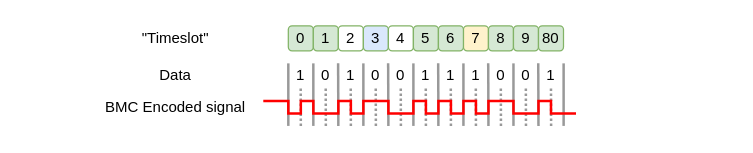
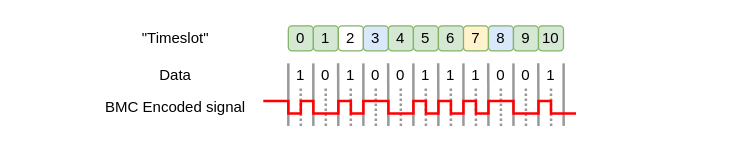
  <mxCell id="0" />
  <mxCell id="1" parent="0" />
  <mxCell id="2" value="" style="endArrow=none;html=1;rounded=1;strokeWidth=2;curved=0;strokeColor=#999999;" edge="1" parent="1"><mxGeometry width="50" height="50" relative="1" as="geometry"><mxPoint x="230" y="100" as="sourcePoint" /><mxPoint x="230" y="50" as="targetPoint" /></mxGeometry></mxCell>
  <mxCell id="3" value="" style="endArrow=none;html=1;rounded=1;strokeWidth=2;curved=0;strokeColor=#999999;" edge="1" parent="1"><mxGeometry width="50" height="50" relative="1" as="geometry"><mxPoint x="250" y="100" as="sourcePoint" /><mxPoint x="250" y="50" as="targetPoint" /></mxGeometry></mxCell>
  <mxCell id="4" value="1" style="text;html=1;align=center;verticalAlign=middle;whiteSpace=wrap;rounded=0;" vertex="1" parent="1"><mxGeometry x="230" y="50" width="20" height="20" as="geometry" /></mxCell>
  <mxCell id="5" value="0" style="text;html=1;align=center;verticalAlign=middle;whiteSpace=wrap;rounded=0;" vertex="1" parent="1"><mxGeometry x="250" y="50" width="20" height="20" as="geometry" /></mxCell>
  <mxCell id="6" value="1" style="text;html=1;align=center;verticalAlign=middle;whiteSpace=wrap;rounded=0;" vertex="1" parent="1"><mxGeometry x="270" y="50" width="20" height="20" as="geometry" /></mxCell>
  <mxCell id="7" value="0" style="text;html=1;align=center;verticalAlign=middle;whiteSpace=wrap;rounded=0;" vertex="1" parent="1"><mxGeometry x="290" y="50" width="20" height="20" as="geometry" /></mxCell>
  <mxCell id="8" value="0" style="text;html=1;align=center;verticalAlign=middle;whiteSpace=wrap;rounded=0;" vertex="1" parent="1"><mxGeometry x="310" y="50" width="20" height="20" as="geometry" /></mxCell>
  <mxCell id="9" value="1" style="text;html=1;align=center;verticalAlign=middle;whiteSpace=wrap;rounded=0;" vertex="1" parent="1"><mxGeometry x="330" y="50" width="20" height="20" as="geometry" /></mxCell>
  <mxCell id="10" value="1" style="text;html=1;align=center;verticalAlign=middle;whiteSpace=wrap;rounded=0;" vertex="1" parent="1"><mxGeometry x="350" y="50" width="20" height="20" as="geometry" /></mxCell>
  <mxCell id="11" value="1" style="text;html=1;align=center;verticalAlign=middle;whiteSpace=wrap;rounded=0;" vertex="1" parent="1"><mxGeometry x="370" y="50" width="20" height="20" as="geometry" /></mxCell>
  <mxCell id="12" value="0" style="text;html=1;align=center;verticalAlign=middle;whiteSpace=wrap;rounded=0;" vertex="1" parent="1"><mxGeometry x="390" y="50" width="20" height="20" as="geometry" /></mxCell>
  <mxCell id="13" value="0" style="text;html=1;align=center;verticalAlign=middle;whiteSpace=wrap;rounded=0;" vertex="1" parent="1"><mxGeometry x="410" y="50" width="20" height="20" as="geometry" /></mxCell>
  <mxCell id="14" value="1" style="text;html=1;align=center;verticalAlign=middle;whiteSpace=wrap;rounded=0;" vertex="1" parent="1"><mxGeometry x="430" y="50" width="20" height="20" as="geometry" /></mxCell>
  <mxCell id="15" value="" style="endArrow=none;html=1;rounded=1;dashed=1;strokeWidth=2;curved=0;strokeColor=#999999;dashPattern=1 1;" edge="1" parent="1"><mxGeometry width="50" height="50" relative="1" as="geometry"><mxPoint x="240" y="100" as="sourcePoint" /><mxPoint x="239.9" y="70" as="targetPoint" /></mxGeometry></mxCell>
  <mxCell id="16" value="" style="endArrow=none;html=1;rounded=1;strokeWidth=2;curved=0;strokeColor=#999999;" edge="1" parent="1"><mxGeometry width="50" height="50" relative="1" as="geometry"><mxPoint x="270" y="100" as="sourcePoint" /><mxPoint x="269.81" y="50" as="targetPoint" /></mxGeometry></mxCell>
  <mxCell id="17" value="" style="endArrow=none;html=1;rounded=1;dashed=1;strokeWidth=2;curved=0;strokeColor=#999999;dashPattern=1 1;" edge="1" parent="1"><mxGeometry width="50" height="50" relative="1" as="geometry"><mxPoint x="260" y="100" as="sourcePoint" /><mxPoint x="259.9" y="70" as="targetPoint" /></mxGeometry></mxCell>
  <mxCell id="18" value="" style="endArrow=none;html=1;rounded=1;strokeWidth=2;curved=0;strokeColor=#999999;" edge="1" parent="1"><mxGeometry width="50" height="50" relative="1" as="geometry"><mxPoint x="290" y="100" as="sourcePoint" /><mxPoint x="290" y="50" as="targetPoint" /></mxGeometry></mxCell>
  <mxCell id="19" value="" style="endArrow=none;html=1;rounded=1;dashed=1;strokeWidth=2;curved=0;strokeColor=#999999;dashPattern=1 1;" edge="1" parent="1"><mxGeometry width="50" height="50" relative="1" as="geometry"><mxPoint x="280" y="100" as="sourcePoint" /><mxPoint x="279.9" y="70" as="targetPoint" /></mxGeometry></mxCell>
  <mxCell id="20" value="" style="endArrow=none;html=1;rounded=1;strokeWidth=2;curved=0;strokeColor=#999999;" edge="1" parent="1"><mxGeometry width="50" height="50" relative="1" as="geometry"><mxPoint x="310" y="100" as="sourcePoint" /><mxPoint x="309.81" y="50" as="targetPoint" /></mxGeometry></mxCell>
  <mxCell id="21" value="" style="endArrow=none;html=1;rounded=1;dashed=1;strokeWidth=2;curved=0;strokeColor=#999999;dashPattern=1 1;" edge="1" parent="1"><mxGeometry width="50" height="50" relative="1" as="geometry"><mxPoint x="300" y="100" as="sourcePoint" /><mxPoint x="299.9" y="70" as="targetPoint" /></mxGeometry></mxCell>
  <mxCell id="22" value="" style="endArrow=none;html=1;rounded=1;strokeWidth=2;curved=0;strokeColor=#999999;" edge="1" parent="1"><mxGeometry width="50" height="50" relative="1" as="geometry"><mxPoint x="330" y="100" as="sourcePoint" /><mxPoint x="330" y="50" as="targetPoint" /></mxGeometry></mxCell>
  <mxCell id="23" value="" style="endArrow=none;html=1;rounded=1;dashed=1;strokeWidth=2;curved=0;strokeColor=#999999;dashPattern=1 1;" edge="1" parent="1"><mxGeometry width="50" height="50" relative="1" as="geometry"><mxPoint x="320" y="100" as="sourcePoint" /><mxPoint x="319.9" y="70" as="targetPoint" /></mxGeometry></mxCell>
  <mxCell id="24" value="" style="endArrow=none;html=1;rounded=1;strokeWidth=2;curved=0;strokeColor=#999999;" edge="1" parent="1"><mxGeometry width="50" height="50" relative="1" as="geometry"><mxPoint x="350" y="100" as="sourcePoint" /><mxPoint x="349.81" y="50" as="targetPoint" /></mxGeometry></mxCell>
  <mxCell id="25" value="" style="endArrow=none;html=1;rounded=1;dashed=1;strokeWidth=2;curved=0;strokeColor=#999999;dashPattern=1 1;" edge="1" parent="1"><mxGeometry width="50" height="50" relative="1" as="geometry"><mxPoint x="340" y="100" as="sourcePoint" /><mxPoint x="339.9" y="70" as="targetPoint" /></mxGeometry></mxCell>
  <mxCell id="26" value="" style="endArrow=none;html=1;rounded=1;strokeWidth=2;curved=0;strokeColor=#999999;" edge="1" parent="1"><mxGeometry width="50" height="50" relative="1" as="geometry"><mxPoint x="370" y="100" as="sourcePoint" /><mxPoint x="370" y="50" as="targetPoint" /></mxGeometry></mxCell>
  <mxCell id="27" value="" style="endArrow=none;html=1;rounded=1;dashed=1;strokeWidth=2;curved=0;strokeColor=#999999;dashPattern=1 1;" edge="1" parent="1"><mxGeometry width="50" height="50" relative="1" as="geometry"><mxPoint x="360" y="100" as="sourcePoint" /><mxPoint x="359.9" y="70" as="targetPoint" /></mxGeometry></mxCell>
  <mxCell id="28" value="" style="endArrow=none;html=1;rounded=1;strokeWidth=2;curved=0;strokeColor=#999999;" edge="1" parent="1"><mxGeometry width="50" height="50" relative="1" as="geometry"><mxPoint x="390" y="100" as="sourcePoint" /><mxPoint x="389.81" y="50" as="targetPoint" /></mxGeometry></mxCell>
  <mxCell id="29" value="" style="endArrow=none;html=1;rounded=1;dashed=1;strokeWidth=2;curved=0;strokeColor=#999999;dashPattern=1 1;" edge="1" parent="1"><mxGeometry width="50" height="50" relative="1" as="geometry"><mxPoint x="380" y="100" as="sourcePoint" /><mxPoint x="379.9" y="70" as="targetPoint" /></mxGeometry></mxCell>
  <mxCell id="30" value="" style="endArrow=none;html=1;rounded=1;strokeWidth=2;curved=0;strokeColor=#999999;" edge="1" parent="1"><mxGeometry width="50" height="50" relative="1" as="geometry"><mxPoint x="410" y="100" as="sourcePoint" /><mxPoint x="410" y="50" as="targetPoint" /></mxGeometry></mxCell>
  <mxCell id="31" value="" style="endArrow=none;html=1;rounded=1;dashed=1;strokeWidth=2;curved=0;strokeColor=#999999;dashPattern=1 1;" edge="1" parent="1"><mxGeometry width="50" height="50" relative="1" as="geometry"><mxPoint x="400" y="100" as="sourcePoint" /><mxPoint x="399.9" y="70" as="targetPoint" /></mxGeometry></mxCell>
  <mxCell id="32" value="" style="endArrow=none;html=1;rounded=1;strokeWidth=2;curved=0;strokeColor=#999999;" edge="1" parent="1"><mxGeometry width="50" height="50" relative="1" as="geometry"><mxPoint x="430" y="100" as="sourcePoint" /><mxPoint x="429.81" y="50" as="targetPoint" /></mxGeometry></mxCell>
  <mxCell id="33" value="" style="endArrow=none;html=1;rounded=1;dashed=1;strokeWidth=2;curved=0;strokeColor=#999999;dashPattern=1 1;" edge="1" parent="1"><mxGeometry width="50" height="50" relative="1" as="geometry"><mxPoint x="420" y="100" as="sourcePoint" /><mxPoint x="419.9" y="70" as="targetPoint" /></mxGeometry></mxCell>
  <mxCell id="34" value="" style="endArrow=none;html=1;rounded=1;strokeWidth=2;curved=0;strokeColor=#999999;" edge="1" parent="1"><mxGeometry width="50" height="50" relative="1" as="geometry"><mxPoint x="450.1" y="100" as="sourcePoint" /><mxPoint x="450.1" y="50" as="targetPoint" /></mxGeometry></mxCell>
  <mxCell id="35" value="" style="endArrow=none;html=1;rounded=1;dashed=1;strokeWidth=2;curved=0;strokeColor=#999999;dashPattern=1 1;" edge="1" parent="1"><mxGeometry width="50" height="50" relative="1" as="geometry"><mxPoint x="440.1" y="100" as="sourcePoint" /><mxPoint x="440" y="70" as="targetPoint" /></mxGeometry></mxCell>
  <mxCell id="36" value="" style="endArrow=none;html=1;rounded=0;strokeWidth=2;strokeColor=#FF0000;curved=0;" edge="1" parent="1"><mxGeometry width="50" height="50" relative="1" as="geometry"><mxPoint x="460" y="90" as="sourcePoint" /><mxPoint x="210" y="80" as="targetPoint" /><Array as="points"><mxPoint x="440" y="90" /><mxPoint x="440" y="80" /><mxPoint x="430" y="80" /><mxPoint x="430" y="90" /><mxPoint x="410" y="90" /><mxPoint x="410" y="80" /><mxPoint x="390" y="80" /><mxPoint x="390" y="90" /><mxPoint x="380" y="90" /><mxPoint x="380" y="80" /><mxPoint x="370" y="80" /><mxPoint x="370" y="90" /><mxPoint x="360" y="90" /><mxPoint x="360" y="80" /><mxPoint x="350" y="80" /><mxPoint x="350" y="90" /><mxPoint x="340" y="90" /><mxPoint x="340" y="80" /><mxPoint x="330" y="80" /><mxPoint x="330" y="90" /><mxPoint x="310" y="90" /><mxPoint x="310" y="80" /><mxPoint x="290" y="80" /><mxPoint x="290" y="90" /><mxPoint x="280" y="90" /><mxPoint x="280" y="80" /><mxPoint x="270" y="80" /><mxPoint x="270" y="90" /><mxPoint x="250" y="90" /><mxPoint x="250" y="80" /><mxPoint x="240" y="80" /><mxPoint x="240" y="90" /><mxPoint x="230" y="90" /><mxPoint x="230" y="80" /></Array></mxGeometry></mxCell>
  <mxCell id="37" value="Data" style="text;html=1;align=center;verticalAlign=middle;whiteSpace=wrap;rounded=0;" vertex="1" parent="1"><mxGeometry x="80" y="50" width="120" height="20" as="geometry" /></mxCell>
  <mxCell id="38" value="BMC Encoded signal" style="text;html=1;align=center;verticalAlign=middle;whiteSpace=wrap;rounded=0;" vertex="1" parent="1"><mxGeometry x="80" y="70" width="120" height="30" as="geometry" /></mxCell>
  <mxCell id="39" value="0" style="rounded=1;whiteSpace=wrap;html=1;fillColor=#d5e8d4;strokeColor=#82b366;" vertex="1" parent="1"><mxGeometry x="230" y="20" width="20" height="20" as="geometry" /></mxCell>
  <mxCell id="40" value="1" style="rounded=1;whiteSpace=wrap;html=1;fillColor=#d5e8d4;strokeColor=#82b366;" vertex="1" parent="1"><mxGeometry x="250" y="20" width="20" height="20" as="geometry" /></mxCell>
  <mxCell id="41" value="2" style="rounded=1;whiteSpace=wrap;html=1;fillColor=#ffffff;strokeColor=#82b366;" vertex="1" parent="1"><mxGeometry x="270" y="20" width="20" height="20" as="geometry" /></mxCell>
  <mxCell id="42" value="3" style="rounded=1;whiteSpace=wrap;html=1;fillColor=#dae8fc;strokeColor=#82b366;" vertex="1" parent="1"><mxGeometry x="290" y="20" width="20" height="20" as="geometry" /></mxCell>
- <mxCell id="43" value="4" style="rounded=1;whiteSpace=wrap;html=1;fillColor=#ffffff;strokeColor=#82b366;" vertex="1" parent="1"><mxGeometry x="310" y="20" width="20" height="20" as="geometry" /></mxCell>
+ <mxCell id="43" value="4" style="rounded=1;whiteSpace=wrap;html=1;fillColor=#d5e8d4;strokeColor=#82b366;" vertex="1" parent="1"><mxGeometry x="310" y="20" width="20" height="20" as="geometry" /></mxCell>
  <mxCell id="44" value="5" style="rounded=1;whiteSpace=wrap;html=1;fillColor=#d5e8d4;strokeColor=#82b366;" vertex="1" parent="1"><mxGeometry x="330" y="20" width="20" height="20" as="geometry" /></mxCell>
  <mxCell id="45" value="7" style="rounded=1;whiteSpace=wrap;html=1;fillColor=#fff2cc;strokeColor=#82b366;" vertex="1" parent="1"><mxGeometry x="370" y="20" width="20" height="20" as="geometry" /></mxCell>
  <mxCell id="46" value="6" style="rounded=1;whiteSpace=wrap;html=1;fillColor=#d5e8d4;strokeColor=#82b366;" vertex="1" parent="1"><mxGeometry x="350" y="20" width="20" height="20" as="geometry" /></mxCell>
- <mxCell id="47" value="8" style="rounded=1;whiteSpace=wrap;html=1;fillColor=#d5e8d4;strokeColor=#82b366;" vertex="1" parent="1"><mxGeometry x="390" y="20" width="20" height="20" as="geometry" /></mxCell>
+ <mxCell id="47" value="8" style="rounded=1;whiteSpace=wrap;html=1;fillColor=#dae8fc;strokeColor=#82b366;" vertex="1" parent="1"><mxGeometry x="390" y="20" width="20" height="20" as="geometry" /></mxCell>
  <mxCell id="48" value="9" style="rounded=1;whiteSpace=wrap;html=1;fillColor=#d5e8d4;strokeColor=#82b366;" vertex="1" parent="1"><mxGeometry x="410" y="20" width="20" height="20" as="geometry" /></mxCell>
- <mxCell id="49" value="80" style="rounded=1;whiteSpace=wrap;html=1;fillColor=#d5e8d4;strokeColor=#82b366;" vertex="1" parent="1"><mxGeometry x="430" y="20" width="20" height="20" as="geometry" /></mxCell>
+ <mxCell id="49" value="10" style="rounded=1;whiteSpace=wrap;html=1;fillColor=#d5e8d4;strokeColor=#82b366;" vertex="1" parent="1"><mxGeometry x="430" y="20" width="20" height="20" as="geometry" /></mxCell>
  <mxCell id="50" value="&quot;Timeslot&quot;" style="text;html=1;align=center;verticalAlign=middle;whiteSpace=wrap;rounded=0;" vertex="1" parent="1"><mxGeometry x="80" y="20" width="120" height="20" as="geometry" /></mxCell>
  <mxCell id="51" value="" style="rounded=0;whiteSpace=wrap;html=1;fillColor=none;strokeColor=none;" vertex="1" parent="1"><mxGeometry x="20" y="20" width="560" height="80" as="geometry" /></mxCell>
